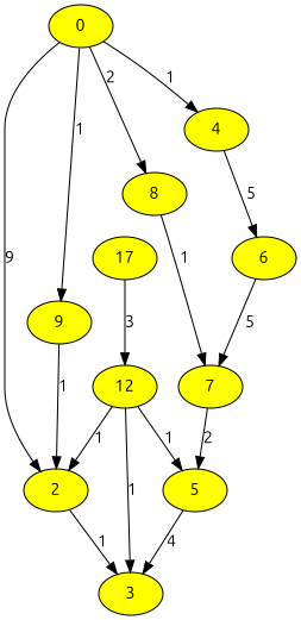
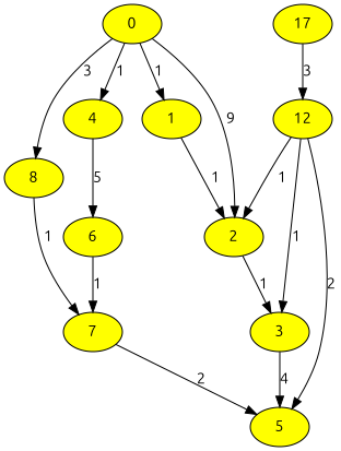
  digraph {
    fontname=Ubuntu
    splines=true
    node [color=black fillcolor="#ffff00" fontname=Ubuntu style=filled]
    edge [fontname=Ubuntu w=1]
    0
-   1 [label=9]
+   1
    2
    4
    8
    3
    6
    7
    5
    n10 [label=17]
    n11 [label=12]
    0 -> 1 [label=1]
    0 -> 2 [label=9 w=2]
    0 -> 4 [label=1]
-   0 -> 8 [label=2 w=2]
+   0 -> 8 [label=3 w=2]
    1 -> 2 [label=1]
    2 -> 3 [label=1 w=3]
    4 -> 6 [label=5]
    8 -> 7 [label=1]
-   5 -> 3 [label=4 w=4]
-   6 -> 7 [label=5]
+   3 -> 5 [label=4 w=4]
+   6 -> 7 [label=1]
    7 -> 5 [label=2 w=2]
    n10 -> n11 [label=3 w=3]
    n11 -> 2 [label=1]
    n11 -> 3 [label=1]
-   n11 -> 5 [label=1]
+   n11 -> 5 [label=2]
  }
